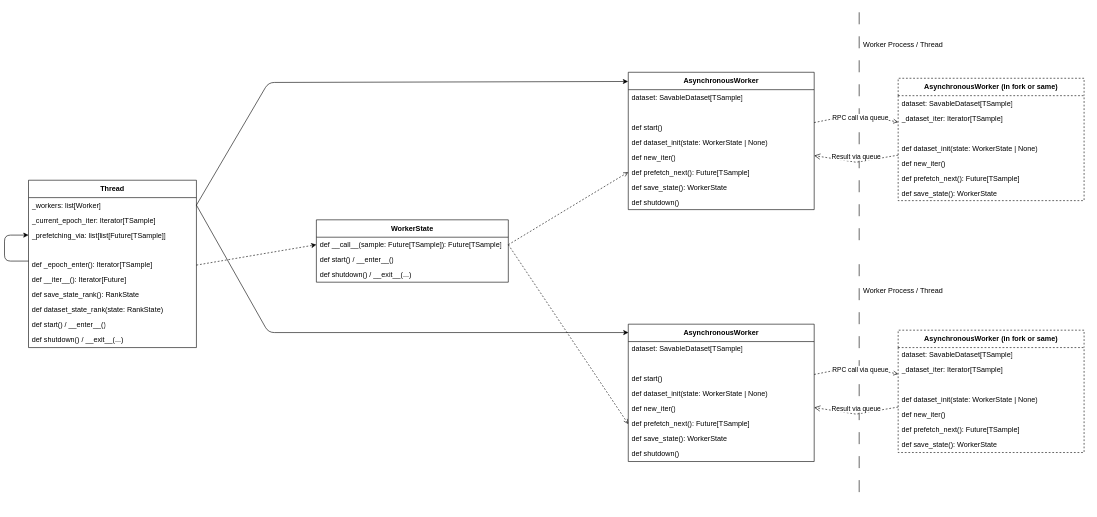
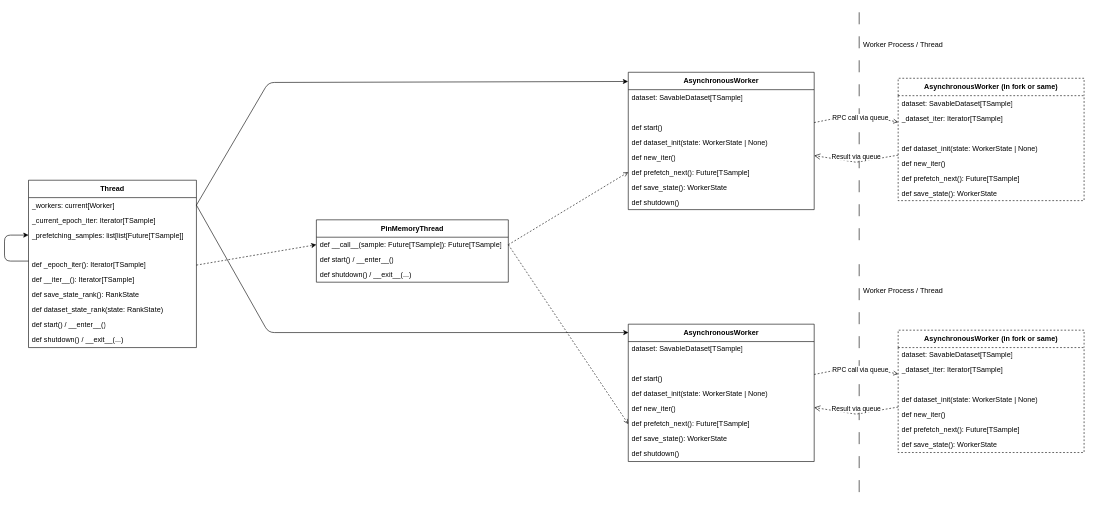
  <mxCell id="0" />
  <mxCell id="1" parent="0" />
  <mxCell id="2" value="Thread" style="swimlane;fontStyle=1;align=center;verticalAlign=middle;childLayout=stackLayout;horizontal=1;startSize=29;horizontalStack=0;resizeParent=1;resizeParentMax=0;resizeLast=0;collapsible=0;marginBottom=0;html=1;whiteSpace=wrap;" parent="1" vertex="1"><mxGeometry x="20" y="300" width="280" height="279" as="geometry" /></mxCell>
- <mxCell id="3" value="_workers: list[Worker]" style="text;html=1;strokeColor=none;fillColor=none;align=left;verticalAlign=middle;spacingLeft=4;spacingRight=4;overflow=hidden;rotatable=0;points=[[0,0.5],[1,0.5]];portConstraint=eastwest;whiteSpace=wrap;" parent="2" vertex="1"><mxGeometry y="29" width="280" height="25" as="geometry" /></mxCell>
+ <mxCell id="3" value="_workers: current[Worker]" style="text;html=1;strokeColor=none;fillColor=none;align=left;verticalAlign=middle;spacingLeft=4;spacingRight=4;overflow=hidden;rotatable=0;points=[[0,0.5],[1,0.5]];portConstraint=eastwest;whiteSpace=wrap;" parent="2" vertex="1"><mxGeometry y="29" width="280" height="25" as="geometry" /></mxCell>
  <mxCell id="4" value="_current_epoch_iter: Iterator[TSample]" style="text;html=1;strokeColor=none;fillColor=none;align=left;verticalAlign=middle;spacingLeft=4;spacingRight=4;overflow=hidden;rotatable=0;points=[[0,0.5],[1,0.5]];portConstraint=eastwest;whiteSpace=wrap;" parent="2" vertex="1"><mxGeometry y="54" width="280" height="25" as="geometry" /></mxCell>
- <mxCell id="5" value="_prefetching_via: list[list[Future[TSample]]" style="text;html=1;strokeColor=none;fillColor=none;align=left;verticalAlign=middle;spacingLeft=4;spacingRight=4;overflow=hidden;rotatable=0;points=[[0,0.5],[1,0.5]];portConstraint=eastwest;whiteSpace=wrap;" parent="2" vertex="1"><mxGeometry y="79" width="280" height="25" as="geometry" /></mxCell>
+ <mxCell id="5" value="_prefetching_samples: list[list[Future[TSample]]" style="text;html=1;strokeColor=none;fillColor=none;align=left;verticalAlign=middle;spacingLeft=4;spacingRight=4;overflow=hidden;rotatable=0;points=[[0,0.5],[1,0.5]];portConstraint=eastwest;whiteSpace=wrap;" parent="2" vertex="1"><mxGeometry y="79" width="280" height="25" as="geometry" /></mxCell>
  <mxCell id="6" value="&amp;nbsp;&amp;nbsp;" style="text;html=1;strokeColor=none;fillColor=none;align=left;verticalAlign=middle;spacingLeft=4;spacingRight=4;overflow=hidden;rotatable=0;points=[[0,0.5],[1,0.5]];portConstraint=eastwest;whiteSpace=wrap;" parent="2" vertex="1"><mxGeometry y="104" width="280" height="25" as="geometry" /></mxCell>
- <mxCell id="7" value="def _epoch_enter(): Iterator[TSample]" style="text;html=1;strokeColor=none;fillColor=none;align=left;verticalAlign=middle;spacingLeft=4;spacingRight=4;overflow=hidden;rotatable=0;points=[[0,0.5],[1,0.5]];portConstraint=eastwest;whiteSpace=wrap;" parent="2" vertex="1"><mxGeometry y="129" width="280" height="25" as="geometry" /></mxCell>
- <mxCell id="8" value="def __iter__(): Iterator[Future]" style="text;html=1;strokeColor=none;fillColor=none;align=left;verticalAlign=middle;spacingLeft=4;spacingRight=4;overflow=hidden;rotatable=0;points=[[0,0.5],[1,0.5]];portConstraint=eastwest;whiteSpace=wrap;" parent="2" vertex="1"><mxGeometry y="154" width="280" height="25" as="geometry" /></mxCell>
+ <mxCell id="7" value="def _epoch_iter(): Iterator[TSample]" style="text;html=1;strokeColor=none;fillColor=none;align=left;verticalAlign=middle;spacingLeft=4;spacingRight=4;overflow=hidden;rotatable=0;points=[[0,0.5],[1,0.5]];portConstraint=eastwest;whiteSpace=wrap;" parent="2" vertex="1"><mxGeometry y="129" width="280" height="25" as="geometry" /></mxCell>
+ <mxCell id="8" value="def __iter__(): Iterator[TSample]" style="text;html=1;strokeColor=none;fillColor=none;align=left;verticalAlign=middle;spacingLeft=4;spacingRight=4;overflow=hidden;rotatable=0;points=[[0,0.5],[1,0.5]];portConstraint=eastwest;whiteSpace=wrap;" parent="2" vertex="1"><mxGeometry y="154" width="280" height="25" as="geometry" /></mxCell>
  <mxCell id="9" value="def save_state_rank(): RankState" style="text;html=1;strokeColor=none;fillColor=none;align=left;verticalAlign=middle;spacingLeft=4;spacingRight=4;overflow=hidden;rotatable=0;points=[[0,0.5],[1,0.5]];portConstraint=eastwest;whiteSpace=wrap;" parent="2" vertex="1"><mxGeometry y="179" width="280" height="25" as="geometry" /></mxCell>
  <mxCell id="10" value="def dataset_state_rank(state: RankState)" style="text;html=1;strokeColor=none;fillColor=none;align=left;verticalAlign=middle;spacingLeft=4;spacingRight=4;overflow=hidden;rotatable=0;points=[[0,0.5],[1,0.5]];portConstraint=eastwest;whiteSpace=wrap;" parent="2" vertex="1"><mxGeometry y="204" width="280" height="25" as="geometry" /></mxCell>
  <mxCell id="11" value="def start() / __enter__()" style="text;html=1;strokeColor=none;fillColor=none;align=left;verticalAlign=middle;spacingLeft=4;spacingRight=4;overflow=hidden;rotatable=0;points=[[0,0.5],[1,0.5]];portConstraint=eastwest;whiteSpace=wrap;" parent="2" vertex="1"><mxGeometry y="229" width="280" height="25" as="geometry" /></mxCell>
  <mxCell id="12" value="def shutdown() / __exit__(...)" style="text;html=1;strokeColor=none;fillColor=none;align=left;verticalAlign=middle;spacingLeft=4;spacingRight=4;overflow=hidden;rotatable=0;points=[[0,0.5],[1,0.5]];portConstraint=eastwest;whiteSpace=wrap;" parent="2" vertex="1"><mxGeometry y="254" width="280" height="25" as="geometry" /></mxCell>
  <mxCell id="13" style="edgeStyle=orthogonalEdgeStyle;html=1;entryX=0;entryY=0.5;entryDx=0;entryDy=0;exitX=0;exitY=0.232;exitDx=0;exitDy=0;exitPerimeter=0;" parent="2" source="7" target="5" edge="1"><mxGeometry relative="1" as="geometry"><mxPoint x="290" y="152" as="sourcePoint" /><mxPoint x="490" y="118" as="targetPoint" /><Array as="points"><mxPoint x="-40" y="135" /><mxPoint x="-40" y="92" /></Array></mxGeometry></mxCell>
  <mxCell id="14" value="&lt;span style=&quot;color: rgb(0, 0, 0);&quot;&gt;AsynchronousWorker&lt;/span&gt;" style="swimlane;fontStyle=1;align=center;verticalAlign=middle;childLayout=stackLayout;horizontal=1;startSize=29;horizontalStack=0;resizeParent=1;resizeParentMax=0;resizeLast=0;collapsible=0;marginBottom=0;html=1;whiteSpace=wrap;" parent="1" vertex="1"><mxGeometry x="1020" y="120" width="310" height="229" as="geometry" /></mxCell>
  <mxCell id="15" value="dataset: SavableDataset[TSample]" style="text;html=1;strokeColor=none;fillColor=none;align=left;verticalAlign=middle;spacingLeft=4;spacingRight=4;overflow=hidden;rotatable=0;points=[[0,0.5],[1,0.5]];portConstraint=eastwest;whiteSpace=wrap;" parent="14" vertex="1"><mxGeometry y="29" width="310" height="25" as="geometry" /></mxCell>
  <mxCell id="16" value="&amp;nbsp;&amp;nbsp;" style="text;html=1;strokeColor=none;fillColor=none;align=left;verticalAlign=middle;spacingLeft=4;spacingRight=4;overflow=hidden;rotatable=0;points=[[0,0.5],[1,0.5]];portConstraint=eastwest;whiteSpace=wrap;" parent="14" vertex="1"><mxGeometry y="54" width="310" height="25" as="geometry" /></mxCell>
  <mxCell id="17" value="def start()" style="text;html=1;strokeColor=none;fillColor=none;align=left;verticalAlign=middle;spacingLeft=4;spacingRight=4;overflow=hidden;rotatable=0;points=[[0,0.5],[1,0.5]];portConstraint=eastwest;whiteSpace=wrap;" parent="14" vertex="1"><mxGeometry y="79" width="310" height="25" as="geometry" /></mxCell>
  <mxCell id="18" value="def dataset_init(state: WorkerState | None)" style="text;html=1;strokeColor=none;fillColor=none;align=left;verticalAlign=middle;spacingLeft=4;spacingRight=4;overflow=hidden;rotatable=0;points=[[0,0.5],[1,0.5]];portConstraint=eastwest;whiteSpace=wrap;" parent="14" vertex="1"><mxGeometry y="104" width="310" height="25" as="geometry" /></mxCell>
  <mxCell id="19" value="def new_iter()" style="text;html=1;strokeColor=none;fillColor=none;align=left;verticalAlign=middle;spacingLeft=4;spacingRight=4;overflow=hidden;rotatable=0;points=[[0,0.5],[1,0.5]];portConstraint=eastwest;whiteSpace=wrap;" parent="14" vertex="1"><mxGeometry y="129" width="310" height="25" as="geometry" /></mxCell>
  <mxCell id="20" value="def prefetch_next(): Future[TSample]" style="text;html=1;strokeColor=none;fillColor=none;align=left;verticalAlign=middle;spacingLeft=4;spacingRight=4;overflow=hidden;rotatable=0;points=[[0,0.5],[1,0.5]];portConstraint=eastwest;whiteSpace=wrap;" parent="14" vertex="1"><mxGeometry y="154" width="310" height="25" as="geometry" /></mxCell>
  <mxCell id="21" value="def save_state(): WorkerState" style="text;html=1;strokeColor=none;fillColor=none;align=left;verticalAlign=middle;spacingLeft=4;spacingRight=4;overflow=hidden;rotatable=0;points=[[0,0.5],[1,0.5]];portConstraint=eastwest;whiteSpace=wrap;" parent="14" vertex="1"><mxGeometry y="179" width="310" height="25" as="geometry" /></mxCell>
  <mxCell id="22" value="def shutdown()" style="text;html=1;strokeColor=none;fillColor=none;align=left;verticalAlign=middle;spacingLeft=4;spacingRight=4;overflow=hidden;rotatable=0;points=[[0,0.5],[1,0.5]];portConstraint=eastwest;whiteSpace=wrap;" parent="14" vertex="1"><mxGeometry y="204" width="310" height="25" as="geometry" /></mxCell>
  <mxCell id="23" style="edgeStyle=none;html=1;exitX=1;exitY=0.5;exitDx=0;exitDy=0;entryX=-0.001;entryY=0.067;entryDx=0;entryDy=0;entryPerimeter=0;" parent="1" source="3" target="14" edge="1"><mxGeometry relative="1" as="geometry"><Array as="points"><mxPoint x="420" y="137" /></Array></mxGeometry></mxCell>
  <mxCell id="24" value="AsynchronousWorker&lt;span style=&quot;color: rgb(0, 0, 0);&quot;&gt;&amp;nbsp;(in fork or same)&lt;/span&gt;" style="swimlane;fontStyle=1;align=center;verticalAlign=middle;childLayout=stackLayout;horizontal=1;startSize=29;horizontalStack=0;resizeParent=1;resizeParentMax=0;resizeLast=0;collapsible=0;marginBottom=0;html=1;whiteSpace=wrap;dashed=1;" parent="1" vertex="1"><mxGeometry x="1470" y="130" width="310" height="204" as="geometry" /></mxCell>
  <mxCell id="25" value="dataset: SavableDataset[TSample]" style="text;html=1;strokeColor=none;fillColor=none;align=left;verticalAlign=middle;spacingLeft=4;spacingRight=4;overflow=hidden;rotatable=0;points=[[0,0.5],[1,0.5]];portConstraint=eastwest;whiteSpace=wrap;" parent="24" vertex="1"><mxGeometry y="29" width="310" height="25" as="geometry" /></mxCell>
  <mxCell id="26" value="_dataset_iter: Iterator[TSample]" style="text;html=1;strokeColor=none;fillColor=none;align=left;verticalAlign=middle;spacingLeft=4;spacingRight=4;overflow=hidden;rotatable=0;points=[[0,0.5],[1,0.5]];portConstraint=eastwest;whiteSpace=wrap;" parent="24" vertex="1"><mxGeometry y="54" width="310" height="25" as="geometry" /></mxCell>
  <mxCell id="27" value="&amp;nbsp;&amp;nbsp;" style="text;html=1;strokeColor=none;fillColor=none;align=left;verticalAlign=middle;spacingLeft=4;spacingRight=4;overflow=hidden;rotatable=0;points=[[0,0.5],[1,0.5]];portConstraint=eastwest;whiteSpace=wrap;" parent="24" vertex="1"><mxGeometry y="79" width="310" height="25" as="geometry" /></mxCell>
  <mxCell id="28" value="def dataset_init(state: WorkerState | None)" style="text;html=1;strokeColor=none;fillColor=none;align=left;verticalAlign=middle;spacingLeft=4;spacingRight=4;overflow=hidden;rotatable=0;points=[[0,0.5],[1,0.5]];portConstraint=eastwest;whiteSpace=wrap;" parent="24" vertex="1"><mxGeometry y="104" width="310" height="25" as="geometry" /></mxCell>
  <mxCell id="29" value="def new_iter()" style="text;html=1;strokeColor=none;fillColor=none;align=left;verticalAlign=middle;spacingLeft=4;spacingRight=4;overflow=hidden;rotatable=0;points=[[0,0.5],[1,0.5]];portConstraint=eastwest;whiteSpace=wrap;" parent="24" vertex="1"><mxGeometry y="129" width="310" height="25" as="geometry" /></mxCell>
  <mxCell id="30" value="def prefetch_next(): Future[TSample]" style="text;html=1;strokeColor=none;fillColor=none;align=left;verticalAlign=middle;spacingLeft=4;spacingRight=4;overflow=hidden;rotatable=0;points=[[0,0.5],[1,0.5]];portConstraint=eastwest;whiteSpace=wrap;" parent="24" vertex="1"><mxGeometry y="154" width="310" height="25" as="geometry" /></mxCell>
  <mxCell id="31" value="def save_state(): WorkerState" style="text;html=1;strokeColor=none;fillColor=none;align=left;verticalAlign=middle;spacingLeft=4;spacingRight=4;overflow=hidden;rotatable=0;points=[[0,0.5],[1,0.5]];portConstraint=eastwest;whiteSpace=wrap;" parent="24" vertex="1"><mxGeometry y="179" width="310" height="25" as="geometry" /></mxCell>
  <mxCell id="32" value="" style="line;strokeWidth=1;direction=south;html=1;dashed=1;dashPattern=20 20;" parent="1" vertex="1"><mxGeometry x="1400" y="20" width="10" height="400" as="geometry" /></mxCell>
  <mxCell id="33" value="Worker Process / Thread" style="text;align=left;" parent="1" vertex="1"><mxGeometry x="1410" y="60" width="60" height="20" as="geometry" /></mxCell>
  <mxCell id="34" value="" style="html=1;verticalAlign=bottom;labelBackgroundColor=none;endArrow=open;endFill=0;dashed=1;" parent="1" source="14" target="24" edge="1"><mxGeometry width="160" relative="1" as="geometry"><mxPoint x="1350" y="230" as="sourcePoint" /><mxPoint x="1510" y="230" as="targetPoint" /><Array as="points"><mxPoint x="1400" y="190" /></Array></mxGeometry></mxCell>
  <mxCell id="35" value="RPC call via queue" style="edgeLabel;html=1;align=center;verticalAlign=middle;resizable=0;points=[];" parent="34" vertex="1" connectable="0"><mxGeometry x="-0.336" relative="1" as="geometry"><mxPoint x="30" y="1" as="offset" /></mxGeometry></mxCell>
  <mxCell id="36" value="Result via queue" style="html=1;verticalAlign=bottom;endArrow=open;dashed=1;endSize=8;curved=0;rounded=0;" parent="1" source="24" target="14" edge="1"><mxGeometry relative="1" as="geometry"><mxPoint x="1450" y="290" as="sourcePoint" /><mxPoint x="1370" y="290" as="targetPoint" /><Array as="points"><mxPoint x="1400" y="270" /></Array></mxGeometry></mxCell>
  <mxCell id="37" value="&lt;span style=&quot;color: rgb(0, 0, 0);&quot;&gt;AsynchronousWorker&lt;/span&gt;" style="swimlane;fontStyle=1;align=center;verticalAlign=middle;childLayout=stackLayout;horizontal=1;startSize=29;horizontalStack=0;resizeParent=1;resizeParentMax=0;resizeLast=0;collapsible=0;marginBottom=0;html=1;whiteSpace=wrap;" parent="1" vertex="1"><mxGeometry x="1020" y="540" width="310" height="229" as="geometry" /></mxCell>
  <mxCell id="38" value="dataset: SavableDataset[TSample]" style="text;html=1;strokeColor=none;fillColor=none;align=left;verticalAlign=middle;spacingLeft=4;spacingRight=4;overflow=hidden;rotatable=0;points=[[0,0.5],[1,0.5]];portConstraint=eastwest;whiteSpace=wrap;" parent="37" vertex="1"><mxGeometry y="29" width="310" height="25" as="geometry" /></mxCell>
  <mxCell id="39" value="&amp;nbsp;&amp;nbsp;" style="text;html=1;strokeColor=none;fillColor=none;align=left;verticalAlign=middle;spacingLeft=4;spacingRight=4;overflow=hidden;rotatable=0;points=[[0,0.5],[1,0.5]];portConstraint=eastwest;whiteSpace=wrap;" parent="37" vertex="1"><mxGeometry y="54" width="310" height="25" as="geometry" /></mxCell>
  <mxCell id="40" value="def start()" style="text;html=1;strokeColor=none;fillColor=none;align=left;verticalAlign=middle;spacingLeft=4;spacingRight=4;overflow=hidden;rotatable=0;points=[[0,0.5],[1,0.5]];portConstraint=eastwest;whiteSpace=wrap;" parent="37" vertex="1"><mxGeometry y="79" width="310" height="25" as="geometry" /></mxCell>
  <mxCell id="41" value="def dataset_init(state: WorkerState | None)" style="text;html=1;strokeColor=none;fillColor=none;align=left;verticalAlign=middle;spacingLeft=4;spacingRight=4;overflow=hidden;rotatable=0;points=[[0,0.5],[1,0.5]];portConstraint=eastwest;whiteSpace=wrap;" parent="37" vertex="1"><mxGeometry y="104" width="310" height="25" as="geometry" /></mxCell>
  <mxCell id="42" value="def new_iter()" style="text;html=1;strokeColor=none;fillColor=none;align=left;verticalAlign=middle;spacingLeft=4;spacingRight=4;overflow=hidden;rotatable=0;points=[[0,0.5],[1,0.5]];portConstraint=eastwest;whiteSpace=wrap;" parent="37" vertex="1"><mxGeometry y="129" width="310" height="25" as="geometry" /></mxCell>
  <mxCell id="43" value="def prefetch_next(): Future[TSample]" style="text;html=1;strokeColor=none;fillColor=none;align=left;verticalAlign=middle;spacingLeft=4;spacingRight=4;overflow=hidden;rotatable=0;points=[[0,0.5],[1,0.5]];portConstraint=eastwest;whiteSpace=wrap;" parent="37" vertex="1"><mxGeometry y="154" width="310" height="25" as="geometry" /></mxCell>
  <mxCell id="44" value="def save_state(): WorkerState" style="text;html=1;strokeColor=none;fillColor=none;align=left;verticalAlign=middle;spacingLeft=4;spacingRight=4;overflow=hidden;rotatable=0;points=[[0,0.5],[1,0.5]];portConstraint=eastwest;whiteSpace=wrap;" parent="37" vertex="1"><mxGeometry y="179" width="310" height="25" as="geometry" /></mxCell>
  <mxCell id="45" value="def shutdown()" style="text;html=1;strokeColor=none;fillColor=none;align=left;verticalAlign=middle;spacingLeft=4;spacingRight=4;overflow=hidden;rotatable=0;points=[[0,0.5],[1,0.5]];portConstraint=eastwest;whiteSpace=wrap;" parent="37" vertex="1"><mxGeometry y="204" width="310" height="25" as="geometry" /></mxCell>
  <mxCell id="46" value="" style="line;strokeWidth=1;direction=south;html=1;dashed=1;dashPattern=20 20;" parent="1" vertex="1"><mxGeometry x="1400" y="440" width="10" height="400" as="geometry" /></mxCell>
  <mxCell id="47" value="&lt;span style=&quot;color: rgb(0, 0, 0);&quot;&gt;AsynchronousWorker&lt;/span&gt;&lt;span style=&quot;color: rgb(0, 0, 0);&quot;&gt;&amp;nbsp;&lt;/span&gt;(in fork or same)" style="swimlane;fontStyle=1;align=center;verticalAlign=middle;childLayout=stackLayout;horizontal=1;startSize=29;horizontalStack=0;resizeParent=1;resizeParentMax=0;resizeLast=0;collapsible=0;marginBottom=0;html=1;whiteSpace=wrap;dashed=1;" parent="1" vertex="1"><mxGeometry x="1470" y="550" width="310" height="204" as="geometry" /></mxCell>
  <mxCell id="48" value="dataset: SavableDataset[TSample]" style="text;html=1;strokeColor=none;fillColor=none;align=left;verticalAlign=middle;spacingLeft=4;spacingRight=4;overflow=hidden;rotatable=0;points=[[0,0.5],[1,0.5]];portConstraint=eastwest;whiteSpace=wrap;" parent="47" vertex="1"><mxGeometry y="29" width="310" height="25" as="geometry" /></mxCell>
  <mxCell id="49" value="_dataset_iter: Iterator[TSample]" style="text;html=1;strokeColor=none;fillColor=none;align=left;verticalAlign=middle;spacingLeft=4;spacingRight=4;overflow=hidden;rotatable=0;points=[[0,0.5],[1,0.5]];portConstraint=eastwest;whiteSpace=wrap;" parent="47" vertex="1"><mxGeometry y="54" width="310" height="25" as="geometry" /></mxCell>
  <mxCell id="50" value="&amp;nbsp;&amp;nbsp;" style="text;html=1;strokeColor=none;fillColor=none;align=left;verticalAlign=middle;spacingLeft=4;spacingRight=4;overflow=hidden;rotatable=0;points=[[0,0.5],[1,0.5]];portConstraint=eastwest;whiteSpace=wrap;" parent="47" vertex="1"><mxGeometry y="79" width="310" height="25" as="geometry" /></mxCell>
  <mxCell id="51" value="def dataset_init(state: WorkerState | None)" style="text;html=1;strokeColor=none;fillColor=none;align=left;verticalAlign=middle;spacingLeft=4;spacingRight=4;overflow=hidden;rotatable=0;points=[[0,0.5],[1,0.5]];portConstraint=eastwest;whiteSpace=wrap;" parent="47" vertex="1"><mxGeometry y="104" width="310" height="25" as="geometry" /></mxCell>
  <mxCell id="52" value="def new_iter()" style="text;html=1;strokeColor=none;fillColor=none;align=left;verticalAlign=middle;spacingLeft=4;spacingRight=4;overflow=hidden;rotatable=0;points=[[0,0.5],[1,0.5]];portConstraint=eastwest;whiteSpace=wrap;" parent="47" vertex="1"><mxGeometry y="129" width="310" height="25" as="geometry" /></mxCell>
  <mxCell id="53" value="def prefetch_next(): Future[TSample]" style="text;html=1;strokeColor=none;fillColor=none;align=left;verticalAlign=middle;spacingLeft=4;spacingRight=4;overflow=hidden;rotatable=0;points=[[0,0.5],[1,0.5]];portConstraint=eastwest;whiteSpace=wrap;" parent="47" vertex="1"><mxGeometry y="154" width="310" height="25" as="geometry" /></mxCell>
  <mxCell id="54" value="def save_state(): WorkerState" style="text;html=1;strokeColor=none;fillColor=none;align=left;verticalAlign=middle;spacingLeft=4;spacingRight=4;overflow=hidden;rotatable=0;points=[[0,0.5],[1,0.5]];portConstraint=eastwest;whiteSpace=wrap;" parent="47" vertex="1"><mxGeometry y="179" width="310" height="25" as="geometry" /></mxCell>
  <mxCell id="55" value="" style="html=1;verticalAlign=bottom;labelBackgroundColor=none;endArrow=open;endFill=0;dashed=1;" parent="1" source="37" target="47" edge="1"><mxGeometry width="160" relative="1" as="geometry"><mxPoint x="1350" y="650" as="sourcePoint" /><mxPoint x="1510" y="650" as="targetPoint" /><Array as="points"><mxPoint x="1400" y="610" /></Array></mxGeometry></mxCell>
  <mxCell id="56" value="RPC call via queue" style="edgeLabel;html=1;align=center;verticalAlign=middle;resizable=0;points=[];" parent="55" vertex="1" connectable="0"><mxGeometry x="-0.336" relative="1" as="geometry"><mxPoint x="30" y="1" as="offset" /></mxGeometry></mxCell>
  <mxCell id="57" value="Result via queue" style="html=1;verticalAlign=bottom;endArrow=open;dashed=1;endSize=8;curved=0;rounded=0;" parent="1" source="47" target="37" edge="1"><mxGeometry relative="1" as="geometry"><mxPoint x="1450" y="710" as="sourcePoint" /><mxPoint x="1370" y="710" as="targetPoint" /><Array as="points"><mxPoint x="1400" y="690" /></Array></mxGeometry></mxCell>
  <mxCell id="58" value="Worker Process / Thread" style="text;align=left;" parent="1" vertex="1"><mxGeometry x="1410" y="470" width="60" height="20" as="geometry" /></mxCell>
  <mxCell id="59" style="edgeStyle=none;html=1;exitX=1;exitY=0.5;exitDx=0;exitDy=0;entryX=0.001;entryY=0.061;entryDx=0;entryDy=0;entryPerimeter=0;" parent="1" source="3" target="37" edge="1"><mxGeometry relative="1" as="geometry"><mxPoint x="810" y="272" as="sourcePoint" /><mxPoint x="1028" y="149" as="targetPoint" /><Array as="points"><mxPoint x="420" y="554" /></Array></mxGeometry></mxCell>
- <mxCell id="60" value="WorkerState" style="swimlane;fontStyle=1;align=center;verticalAlign=middle;childLayout=stackLayout;horizontal=1;startSize=29;horizontalStack=0;resizeParent=1;resizeParentMax=0;resizeLast=0;collapsible=0;marginBottom=0;html=1;whiteSpace=wrap;" parent="1" vertex="1"><mxGeometry x="500" y="366" width="320" height="104" as="geometry" /></mxCell>
+ <mxCell id="60" value="PinMemoryThread" style="swimlane;fontStyle=1;align=center;verticalAlign=middle;childLayout=stackLayout;horizontal=1;startSize=29;horizontalStack=0;resizeParent=1;resizeParentMax=0;resizeLast=0;collapsible=0;marginBottom=0;html=1;whiteSpace=wrap;" parent="1" vertex="1"><mxGeometry x="500" y="366" width="320" height="104" as="geometry" /></mxCell>
  <mxCell id="61" value="def __call__(sample: Future[TSample]): Future[TSample]" style="text;html=1;strokeColor=none;fillColor=none;align=left;verticalAlign=middle;spacingLeft=4;spacingRight=4;overflow=hidden;rotatable=0;points=[[0,0.5],[1,0.5]];portConstraint=eastwest;whiteSpace=wrap;" parent="60" vertex="1"><mxGeometry y="29" width="320" height="25" as="geometry" /></mxCell>
  <mxCell id="62" value="def start() / __enter__()" style="text;html=1;strokeColor=none;fillColor=none;align=left;verticalAlign=middle;spacingLeft=4;spacingRight=4;overflow=hidden;rotatable=0;points=[[0,0.5],[1,0.5]];portConstraint=eastwest;whiteSpace=wrap;" parent="60" vertex="1"><mxGeometry y="54" width="320" height="25" as="geometry" /></mxCell>
  <mxCell id="63" value="def shutdown() / __exit__(...)" style="text;html=1;strokeColor=none;fillColor=none;align=left;verticalAlign=middle;spacingLeft=4;spacingRight=4;overflow=hidden;rotatable=0;points=[[0,0.5],[1,0.5]];portConstraint=eastwest;whiteSpace=wrap;" parent="60" vertex="1"><mxGeometry y="79" width="320" height="25" as="geometry" /></mxCell>
  <mxCell id="64" style="edgeStyle=none;html=1;entryX=0;entryY=0.5;entryDx=0;entryDy=0;exitX=1;exitY=0.5;exitDx=0;exitDy=0;dashed=1;" parent="1" source="7" target="61" edge="1"><mxGeometry relative="1" as="geometry"><mxPoint x="590" y="362" as="sourcePoint" /><mxPoint x="1028" y="147" as="targetPoint" /></mxGeometry></mxCell>
  <mxCell id="65" style="edgeStyle=none;html=1;entryX=0;entryY=0.5;entryDx=0;entryDy=0;exitX=1;exitY=0.5;exitDx=0;exitDy=0;dashed=1;endArrow=open;endFill=0;" parent="1" source="61" target="20" edge="1"><mxGeometry relative="1" as="geometry"><mxPoint x="590" y="412" as="sourcePoint" /><mxPoint x="650" y="92" as="targetPoint" /></mxGeometry></mxCell>
  <mxCell id="66" style="edgeStyle=none;html=1;entryX=0;entryY=0.5;entryDx=0;entryDy=0;exitX=1;exitY=0.5;exitDx=0;exitDy=0;dashed=1;endArrow=open;endFill=0;" parent="1" source="61" target="43" edge="1"><mxGeometry relative="1" as="geometry"><mxPoint x="980" y="412" as="sourcePoint" /><mxPoint x="1030" y="297" as="targetPoint" /></mxGeometry></mxCell>
